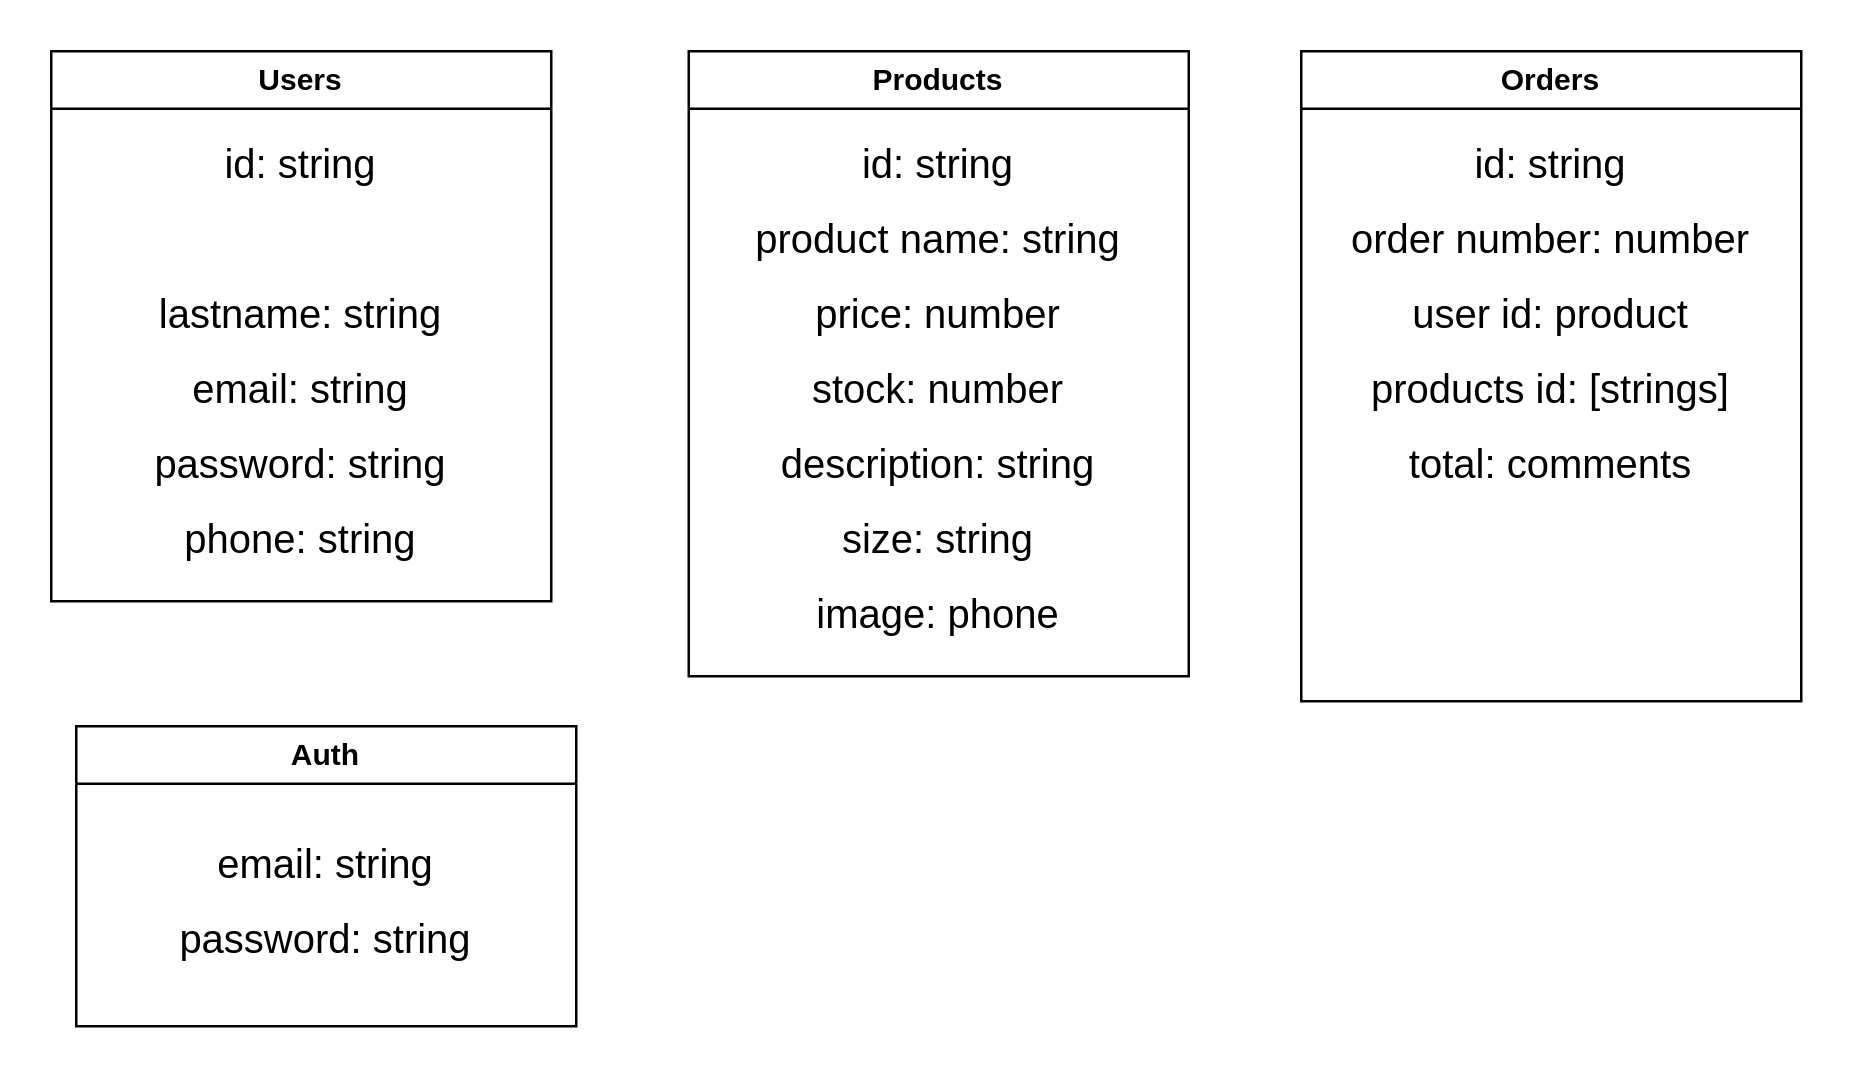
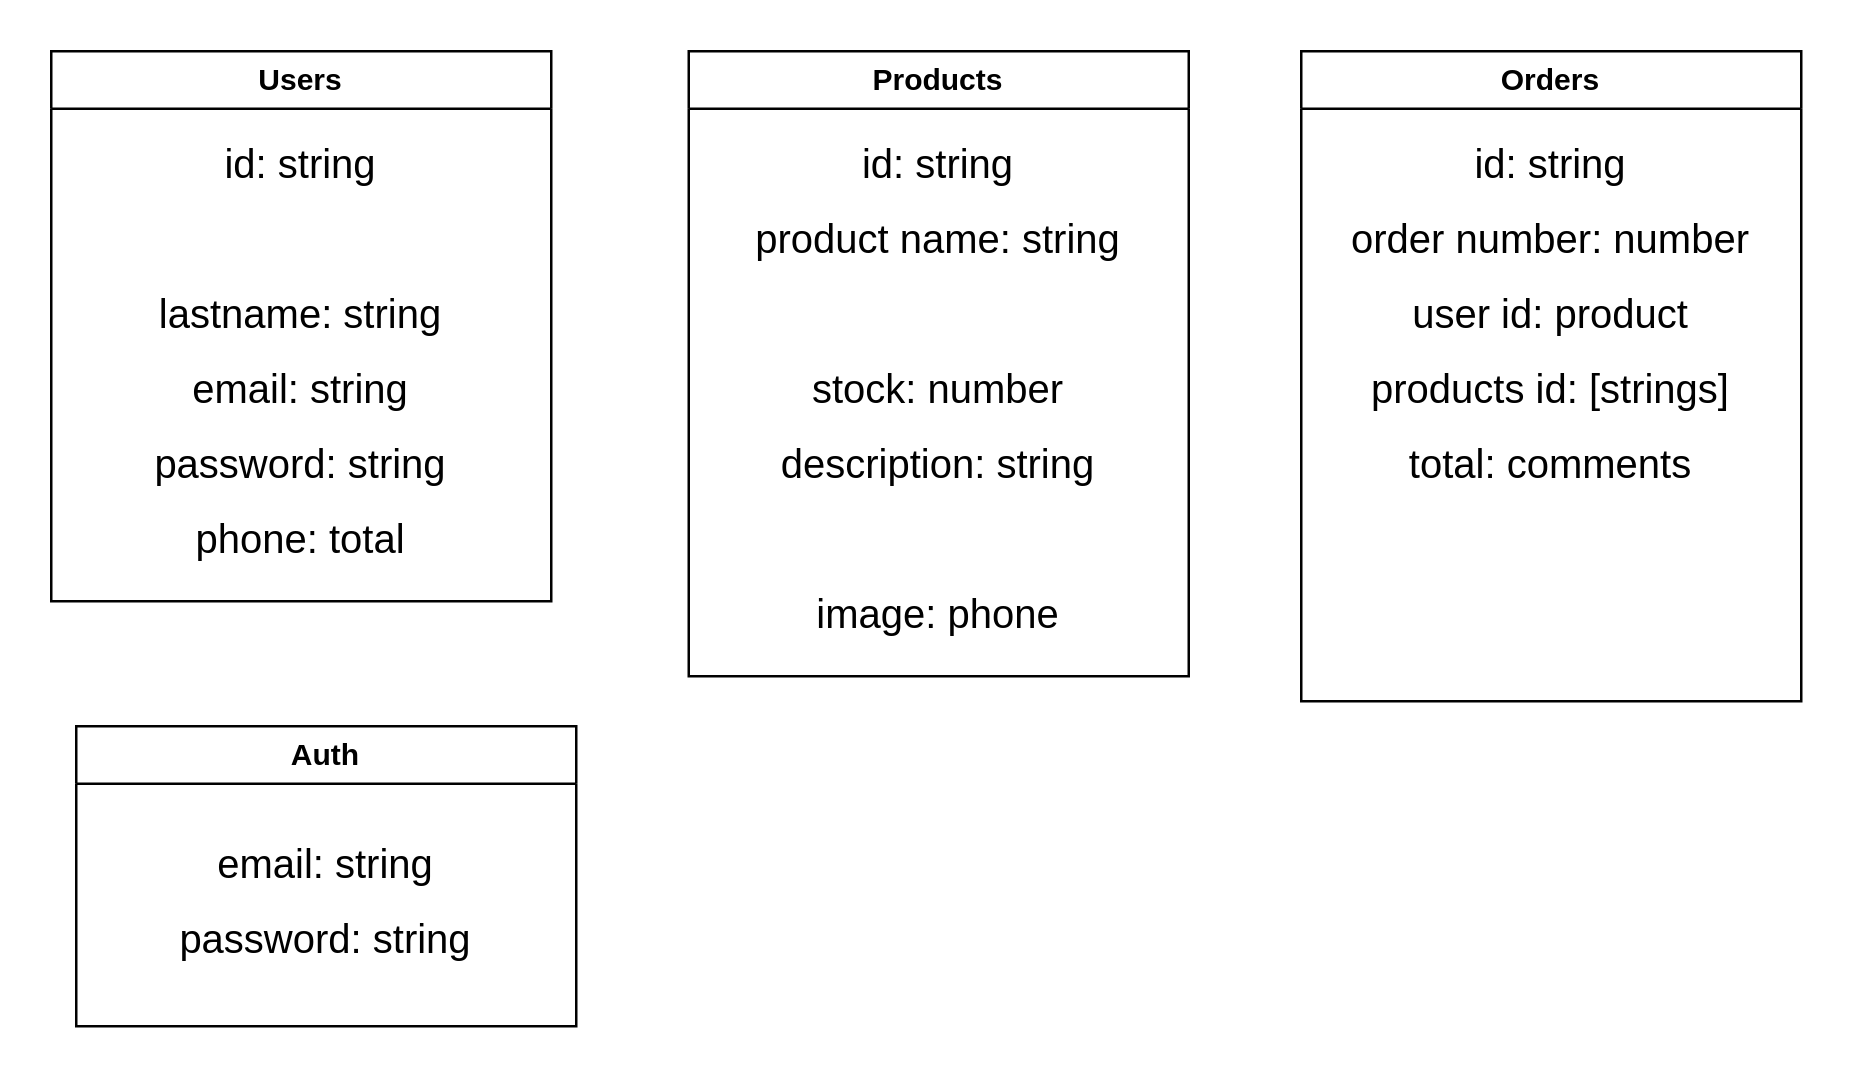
  <mxCell id="0" />
  <mxCell id="1" parent="0" />
  <mxCell id="2" value="Users" style="swimlane;whiteSpace=wrap;html=1;" parent="1" vertex="1"><mxGeometry x="20" y="20" width="200" height="220" as="geometry" /></mxCell>
  <mxCell id="3" value="&lt;font style=&quot;font-size: 16px;&quot;&gt;id: string&lt;/font&gt;" style="text;strokeColor=none;align=center;fillColor=none;html=1;verticalAlign=middle;whiteSpace=wrap;rounded=0;" parent="2" vertex="1"><mxGeometry y="30" width="200" height="30" as="geometry" /></mxCell>
  <mxCell id="4" value="&lt;font style=&quot;font-size: 16px;&quot;&gt;lastname: string&lt;/font&gt;" style="text;strokeColor=none;align=center;fillColor=none;html=1;verticalAlign=middle;whiteSpace=wrap;rounded=0;" parent="2" vertex="1"><mxGeometry y="90" width="200" height="30" as="geometry" /></mxCell>
  <mxCell id="5" value="&lt;font style=&quot;font-size: 16px;&quot;&gt;email: string&lt;/font&gt;" style="text;strokeColor=none;align=center;fillColor=none;html=1;verticalAlign=middle;whiteSpace=wrap;rounded=0;" parent="2" vertex="1"><mxGeometry y="120" width="200" height="30" as="geometry" /></mxCell>
  <mxCell id="6" value="&lt;font style=&quot;font-size: 16px;&quot;&gt;password: string&lt;/font&gt;" style="text;strokeColor=none;align=center;fillColor=none;html=1;verticalAlign=middle;whiteSpace=wrap;rounded=0;" parent="2" vertex="1"><mxGeometry y="150" width="200" height="30" as="geometry" /></mxCell>
- <mxCell id="7" value="&lt;font style=&quot;font-size: 16px;&quot;&gt;phone: string&lt;/font&gt;" style="text;strokeColor=none;align=center;fillColor=none;html=1;verticalAlign=middle;whiteSpace=wrap;rounded=0;" parent="2" vertex="1"><mxGeometry y="180" width="200" height="30" as="geometry" /></mxCell>
+ <mxCell id="7" value="&lt;font style=&quot;font-size: 16px;&quot;&gt;phone: total&lt;/font&gt;" style="text;strokeColor=none;align=center;fillColor=none;html=1;verticalAlign=middle;whiteSpace=wrap;rounded=0;" parent="2" vertex="1"><mxGeometry y="180" width="200" height="30" as="geometry" /></mxCell>
  <mxCell id="8" value="Products" style="swimlane;whiteSpace=wrap;html=1;" parent="1" vertex="1"><mxGeometry x="275" y="20" width="200" height="250" as="geometry" /></mxCell>
  <mxCell id="9" value="&lt;font style=&quot;font-size: 16px;&quot;&gt;id: string&lt;/font&gt;" style="text;strokeColor=none;align=center;fillColor=none;html=1;verticalAlign=middle;whiteSpace=wrap;rounded=0;" parent="8" vertex="1"><mxGeometry y="30" width="200" height="30" as="geometry" /></mxCell>
  <mxCell id="10" value="&lt;font style=&quot;font-size: 16px;&quot;&gt;product name: string&lt;/font&gt;" style="text;strokeColor=none;align=center;fillColor=none;html=1;verticalAlign=middle;whiteSpace=wrap;rounded=0;" parent="8" vertex="1"><mxGeometry y="60" width="200" height="30" as="geometry" /></mxCell>
- <mxCell id="11" value="&lt;font style=&quot;font-size: 16px;&quot;&gt;price: number&lt;/font&gt;" style="text;strokeColor=none;align=center;fillColor=none;html=1;verticalAlign=middle;whiteSpace=wrap;rounded=0;" parent="8" vertex="1"><mxGeometry y="90" width="200" height="30" as="geometry" /></mxCell>
  <mxCell id="12" value="&lt;font style=&quot;font-size: 16px;&quot;&gt;stock: number&lt;/font&gt;" style="text;strokeColor=none;align=center;fillColor=none;html=1;verticalAlign=middle;whiteSpace=wrap;rounded=0;" parent="8" vertex="1"><mxGeometry y="120" width="200" height="30" as="geometry" /></mxCell>
  <mxCell id="13" value="&lt;font style=&quot;font-size: 16px;&quot;&gt;description: string&lt;/font&gt;" style="text;strokeColor=none;align=center;fillColor=none;html=1;verticalAlign=middle;whiteSpace=wrap;rounded=0;" parent="8" vertex="1"><mxGeometry y="150" width="200" height="30" as="geometry" /></mxCell>
- <mxCell id="14" value="&lt;font style=&quot;font-size: 16px;&quot;&gt;size: string&lt;/font&gt;" style="text;strokeColor=none;align=center;fillColor=none;html=1;verticalAlign=middle;whiteSpace=wrap;rounded=0;" parent="8" vertex="1"><mxGeometry y="180" width="200" height="30" as="geometry" /></mxCell>
  <mxCell id="15" value="&lt;font style=&quot;font-size: 16px;&quot;&gt;image: phone&lt;/font&gt;" style="text;strokeColor=none;align=center;fillColor=none;html=1;verticalAlign=middle;whiteSpace=wrap;rounded=0;" parent="8" vertex="1"><mxGeometry y="210" width="200" height="30" as="geometry" /></mxCell>
  <mxCell id="16" value="Orders" style="swimlane;whiteSpace=wrap;html=1;" parent="1" vertex="1"><mxGeometry x="520" y="20" width="200" height="260" as="geometry" /></mxCell>
  <mxCell id="17" value="&lt;font style=&quot;font-size: 16px;&quot;&gt;id: string&lt;/font&gt;" style="text;strokeColor=none;align=center;fillColor=none;html=1;verticalAlign=middle;whiteSpace=wrap;rounded=0;" parent="16" vertex="1"><mxGeometry y="30" width="200" height="30" as="geometry" /></mxCell>
  <mxCell id="18" value="&lt;font style=&quot;font-size: 16px;&quot;&gt;order number: number&lt;/font&gt;" style="text;strokeColor=none;align=center;fillColor=none;html=1;verticalAlign=middle;whiteSpace=wrap;rounded=0;" parent="16" vertex="1"><mxGeometry y="60" width="200" height="30" as="geometry" /></mxCell>
  <mxCell id="19" value="&lt;span style=&quot;font-size: 16px;&quot;&gt;user id: product&lt;/span&gt;" style="text;strokeColor=none;align=center;fillColor=none;html=1;verticalAlign=middle;whiteSpace=wrap;rounded=0;" parent="16" vertex="1"><mxGeometry y="90" width="200" height="30" as="geometry" /></mxCell>
  <mxCell id="20" value="&lt;font style=&quot;font-size: 16px;&quot;&gt;products id: [strings]&lt;/font&gt;" style="text;strokeColor=none;align=center;fillColor=none;html=1;verticalAlign=middle;whiteSpace=wrap;rounded=0;" parent="16" vertex="1"><mxGeometry y="120" width="200" height="30" as="geometry" /></mxCell>
  <mxCell id="21" value="&lt;font style=&quot;font-size: 16px;&quot;&gt;total: comments&lt;/font&gt;" style="text;strokeColor=none;align=center;fillColor=none;html=1;verticalAlign=middle;whiteSpace=wrap;rounded=0;" parent="16" vertex="1"><mxGeometry y="150" width="200" height="30" as="geometry" /></mxCell>
  <mxCell id="22" value="Auth" style="swimlane;whiteSpace=wrap;html=1;" parent="1" vertex="1"><mxGeometry x="30" y="290" width="200" height="120" as="geometry" /></mxCell>
  <mxCell id="23" value="&lt;font style=&quot;font-size: 16px;&quot;&gt;email: string&lt;/font&gt;" style="text;strokeColor=none;align=center;fillColor=none;html=1;verticalAlign=middle;whiteSpace=wrap;rounded=0;" parent="22" vertex="1"><mxGeometry y="40" width="200" height="30" as="geometry" /></mxCell>
  <mxCell id="24" value="&lt;font style=&quot;font-size: 16px;&quot;&gt;password: string&lt;/font&gt;" style="text;strokeColor=none;align=center;fillColor=none;html=1;verticalAlign=middle;whiteSpace=wrap;rounded=0;" parent="22" vertex="1"><mxGeometry y="70" width="200" height="30" as="geometry" /></mxCell>
